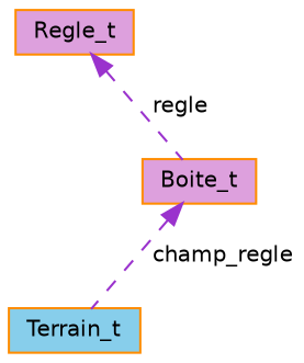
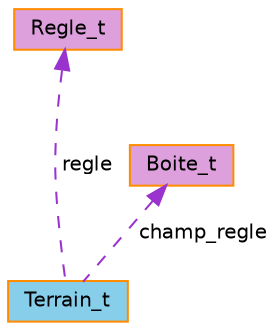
  digraph {
    node [color=darkorange fillcolor=plum fontname=Helvetica fontsize=10 shape=record style=filled]
    edge [color=darkorchid3 dir=back fontname=Helvetica fontsize=10 labelfontname=Helvetica labelfontsize=10 style=dashed]
    n1 [fillcolor=skyblue fontcolor=black height=0.2 label=Terrain_t width=0.4]
    n2 [height=0.2 label=Regle_t width=0.4]
    n3 [height=0.2 label=Boite_t width=0.4]
-   n2 -> n3 [label=" regle"]
+   n2 -> n1 [label=" regle"]
    n3 -> n1 [label=" champ_regle"]
  }
